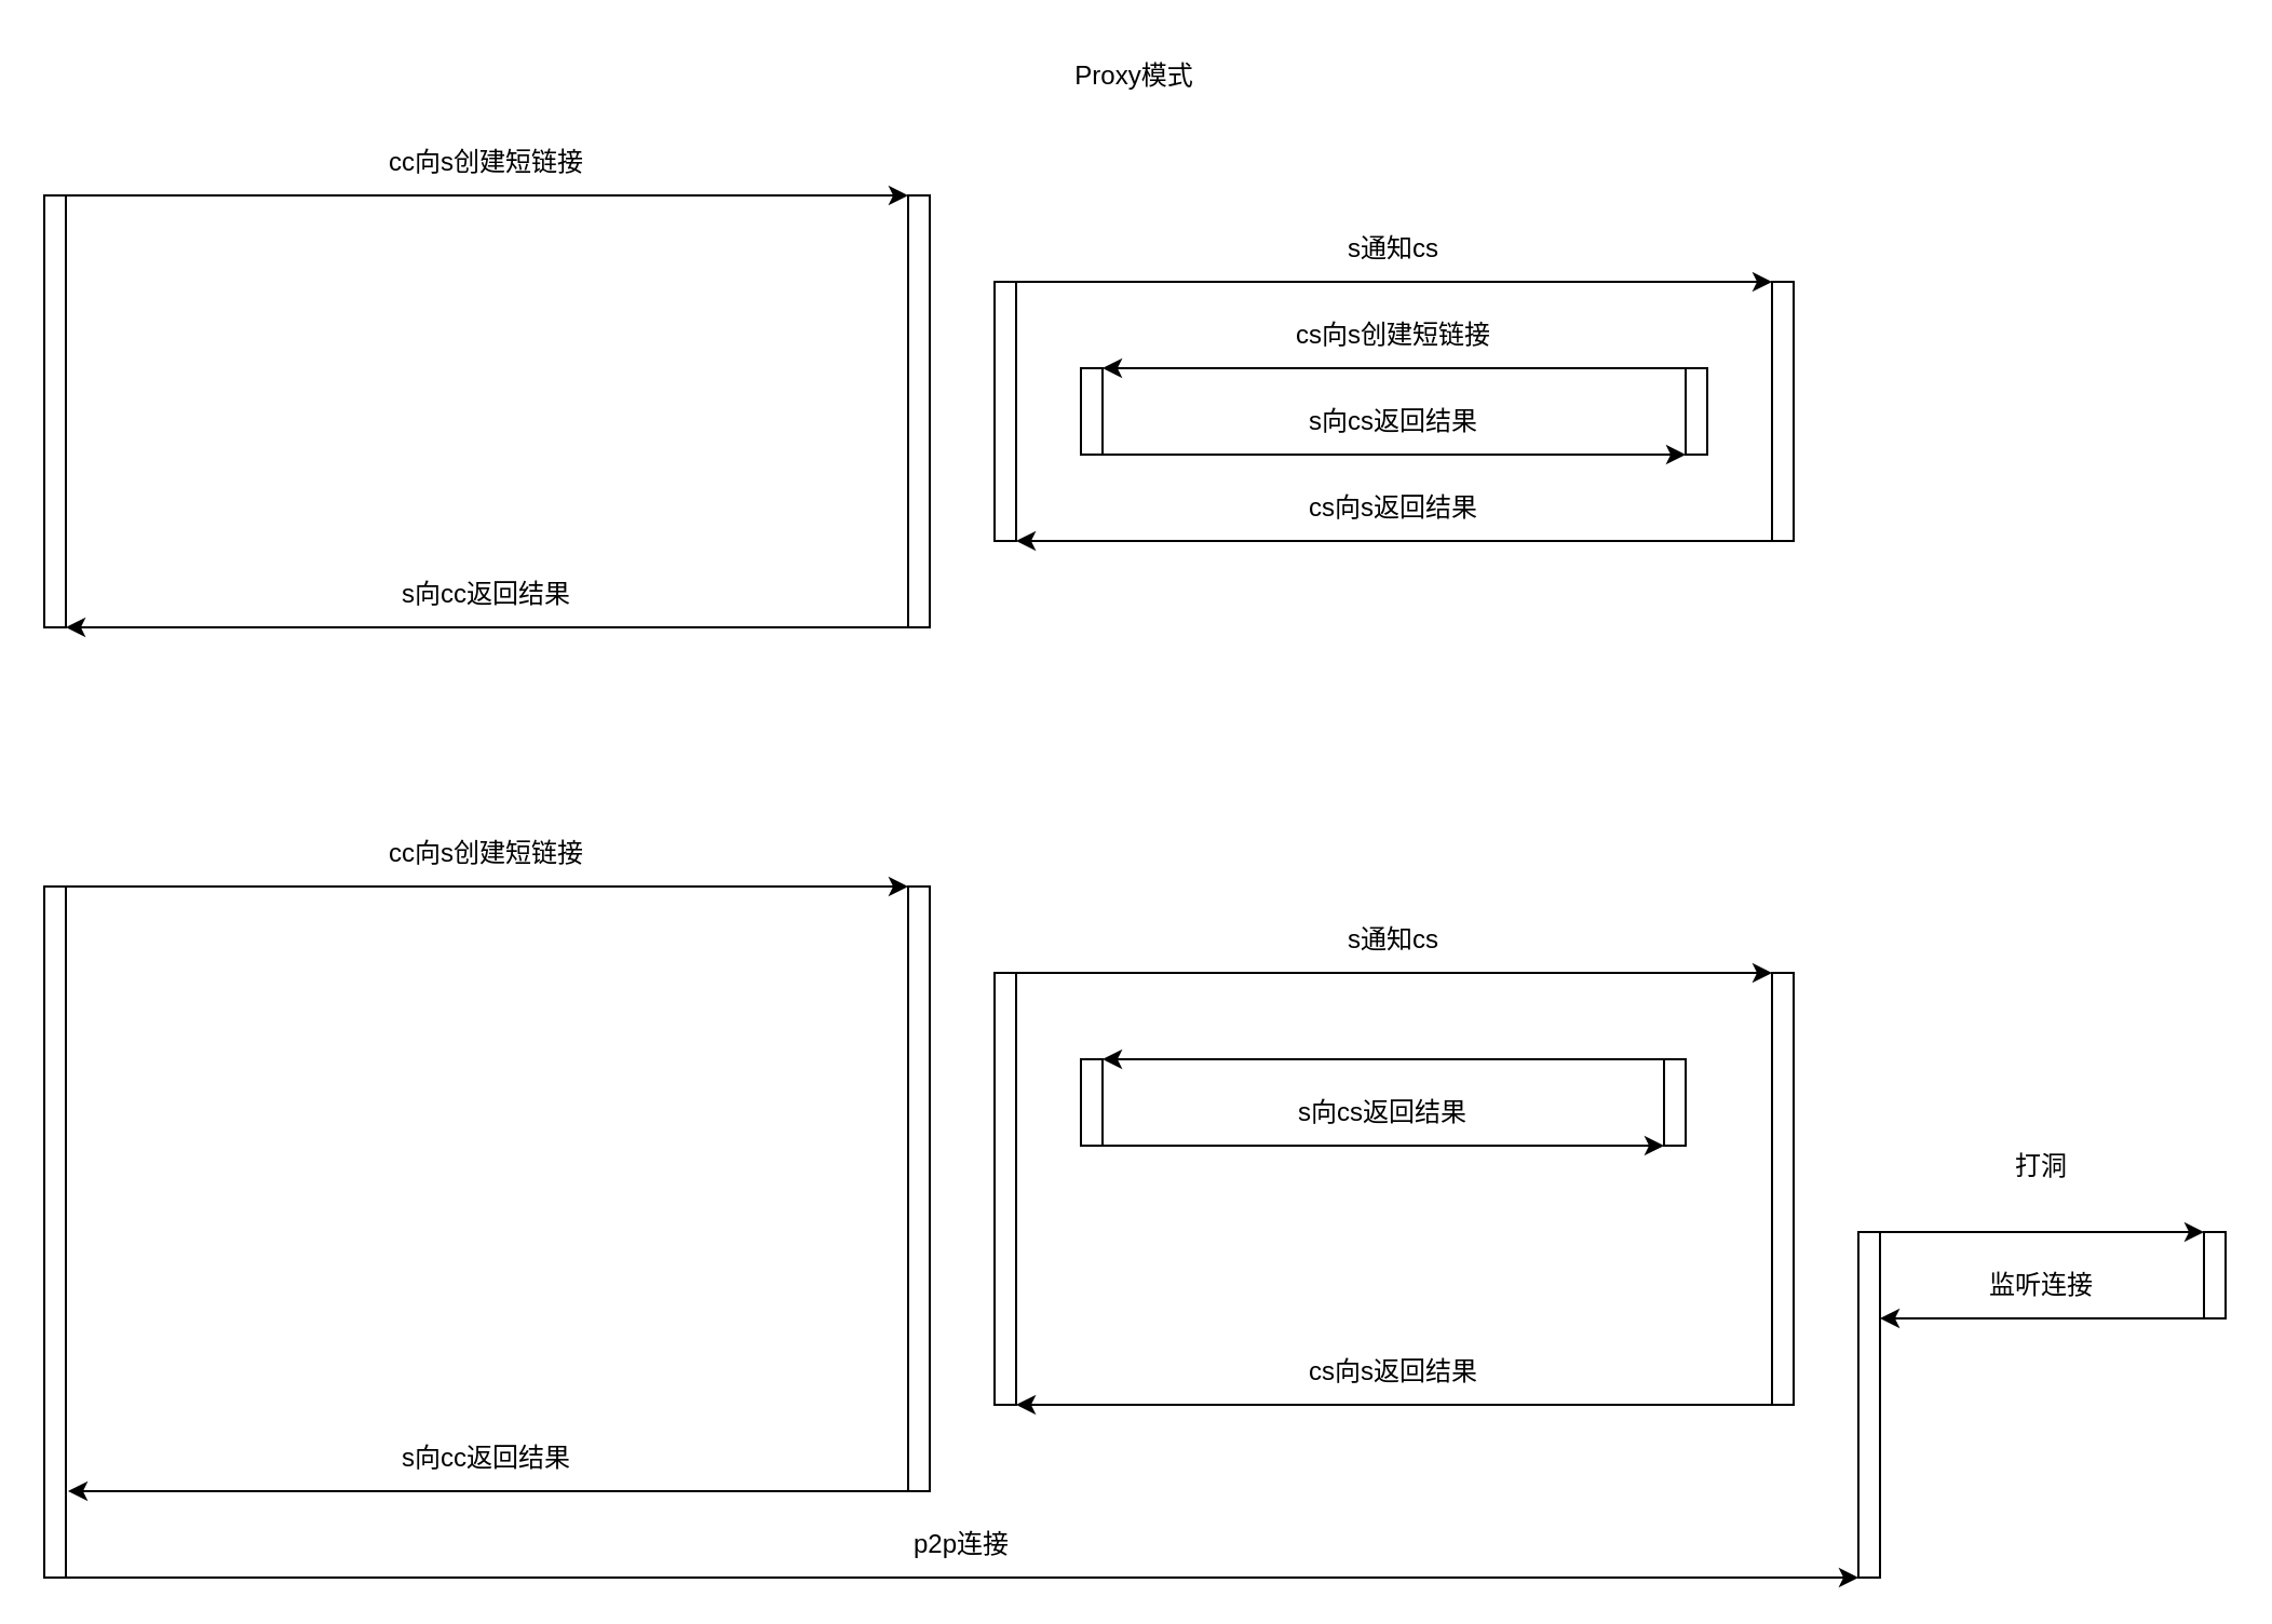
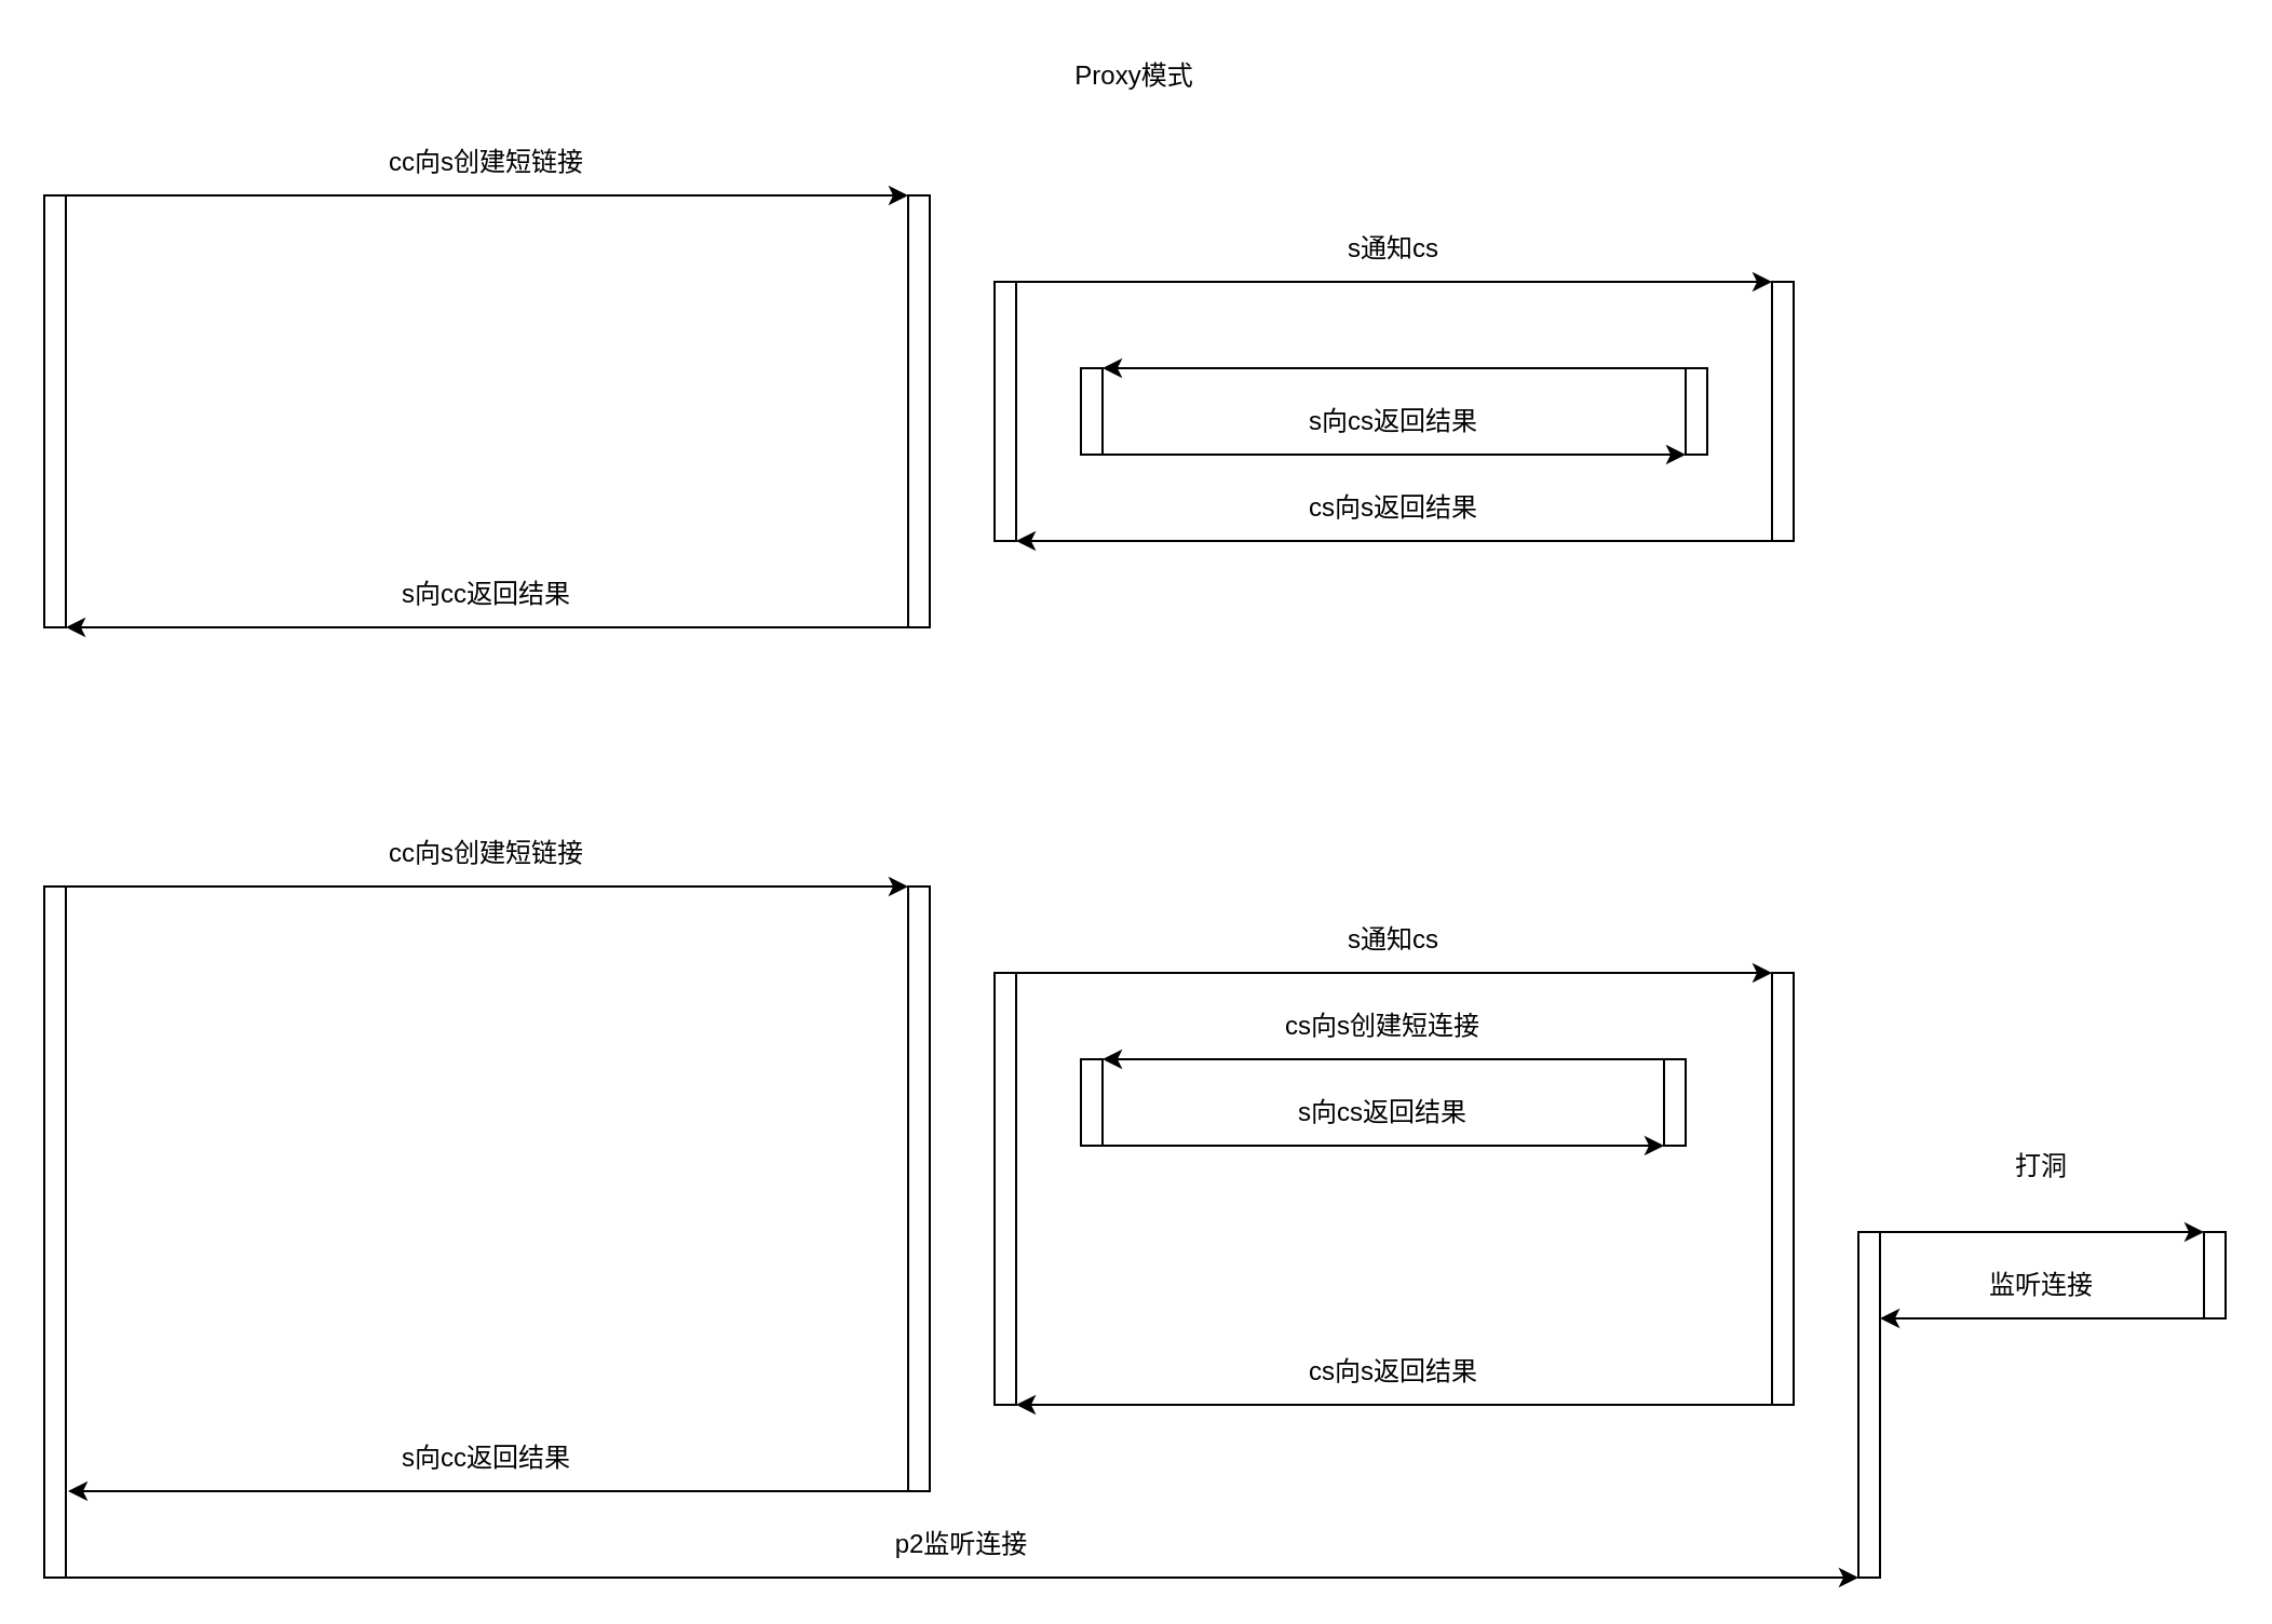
  <mxCell id="0" />
  <mxCell id="1" parent="0" />
  <mxCell id="2" value="" style="rounded=0;whiteSpace=wrap;html=1;" parent="1" vertex="1"><mxGeometry x="20" y="90" width="10" height="200" as="geometry" /></mxCell>
  <mxCell id="3" value="" style="rounded=0;whiteSpace=wrap;html=1;" parent="1" vertex="1"><mxGeometry x="420" y="90" width="10" height="200" as="geometry" /></mxCell>
  <mxCell id="4" value="" style="rounded=0;whiteSpace=wrap;html=1;" parent="1" vertex="1"><mxGeometry x="820" y="130" width="10" height="120" as="geometry" /></mxCell>
  <mxCell id="5" value="" style="endArrow=classic;html=1;rounded=0;exitX=1;exitY=0;exitDx=0;exitDy=0;entryX=0;entryY=0;entryDx=0;entryDy=0;" parent="1" source="2" target="3" edge="1"><mxGeometry width="50" height="50" relative="1" as="geometry"><mxPoint x="500" y="500" as="sourcePoint" /><mxPoint x="550" y="450" as="targetPoint" /></mxGeometry></mxCell>
  <mxCell id="6" value="" style="rounded=0;whiteSpace=wrap;html=1;" parent="1" vertex="1"><mxGeometry x="460" y="130" width="10" height="120" as="geometry" /></mxCell>
  <mxCell id="7" value="" style="endArrow=classic;html=1;rounded=0;exitX=1;exitY=0;exitDx=0;exitDy=0;entryX=0;entryY=0;entryDx=0;entryDy=0;" parent="1" source="6" target="4" edge="1"><mxGeometry width="50" height="50" relative="1" as="geometry"><mxPoint x="500" y="500" as="sourcePoint" /><mxPoint x="550" y="450" as="targetPoint" /></mxGeometry></mxCell>
  <mxCell id="8" value="" style="rounded=0;whiteSpace=wrap;html=1;" parent="1" vertex="1"><mxGeometry x="500" y="170" width="10" height="40" as="geometry" /></mxCell>
  <mxCell id="9" value="" style="rounded=0;whiteSpace=wrap;html=1;" parent="1" vertex="1"><mxGeometry x="780" y="170" width="10" height="40" as="geometry" /></mxCell>
  <mxCell id="10" value="" style="endArrow=classic;html=1;rounded=0;entryX=1;entryY=0;entryDx=0;entryDy=0;exitX=0;exitY=0;exitDx=0;exitDy=0;" parent="1" source="9" target="8" edge="1"><mxGeometry width="50" height="50" relative="1" as="geometry"><mxPoint x="630" y="250" as="sourcePoint" /><mxPoint x="550" y="450" as="targetPoint" /></mxGeometry></mxCell>
  <mxCell id="11" value="" style="endArrow=classic;html=1;rounded=0;exitX=1;exitY=1;exitDx=0;exitDy=0;entryX=0;entryY=1;entryDx=0;entryDy=0;" parent="1" source="8" target="9" edge="1"><mxGeometry width="50" height="50" relative="1" as="geometry"><mxPoint x="500" y="500" as="sourcePoint" /><mxPoint x="600" y="250" as="targetPoint" /></mxGeometry></mxCell>
  <mxCell id="12" value="" style="endArrow=classic;html=1;rounded=0;exitX=0;exitY=1;exitDx=0;exitDy=0;entryX=1;entryY=1;entryDx=0;entryDy=0;" parent="1" source="4" target="6" edge="1"><mxGeometry width="50" height="50" relative="1" as="geometry"><mxPoint x="500" y="500" as="sourcePoint" /><mxPoint x="550" y="450" as="targetPoint" /></mxGeometry></mxCell>
  <mxCell id="13" value="" style="endArrow=classic;html=1;rounded=0;exitX=0;exitY=1;exitDx=0;exitDy=0;entryX=1;entryY=1;entryDx=0;entryDy=0;" parent="1" source="3" target="2" edge="1"><mxGeometry width="50" height="50" relative="1" as="geometry"><mxPoint x="500" y="500" as="sourcePoint" /><mxPoint x="550" y="450" as="targetPoint" /></mxGeometry></mxCell>
  <mxCell id="14" value="cc向s创建短链接" style="text;html=1;strokeColor=none;fillColor=none;align=center;verticalAlign=middle;whiteSpace=wrap;rounded=0;" parent="1" vertex="1"><mxGeometry x="20" y="60" width="410" height="30" as="geometry" /></mxCell>
  <mxCell id="15" value="s通知cs" style="text;html=1;strokeColor=none;fillColor=none;align=center;verticalAlign=middle;whiteSpace=wrap;rounded=0;" parent="1" vertex="1"><mxGeometry x="460" y="100" width="370" height="30" as="geometry" /></mxCell>
- <mxCell id="16" value="cs向s创建短链接" style="text;html=1;strokeColor=none;fillColor=none;align=center;verticalAlign=middle;whiteSpace=wrap;rounded=0;" parent="1" vertex="1"><mxGeometry x="500" y="140" width="290" height="30" as="geometry" /></mxCell>
  <mxCell id="17" value="s向cs返回结果" style="text;html=1;strokeColor=none;fillColor=none;align=center;verticalAlign=middle;whiteSpace=wrap;rounded=0;" parent="1" vertex="1"><mxGeometry x="500" y="180" width="290" height="30" as="geometry" /></mxCell>
  <mxCell id="18" value="cs向s返回结果" style="text;html=1;strokeColor=none;fillColor=none;align=center;verticalAlign=middle;whiteSpace=wrap;rounded=0;" parent="1" vertex="1"><mxGeometry x="460" y="220" width="370" height="30" as="geometry" /></mxCell>
  <mxCell id="19" value="s向cc返回结果" style="text;html=1;strokeColor=none;fillColor=none;align=center;verticalAlign=middle;whiteSpace=wrap;rounded=0;" parent="1" vertex="1"><mxGeometry x="20" y="260" width="410" height="30" as="geometry" /></mxCell>
  <mxCell id="20" value="Proxy模式" style="text;html=1;strokeColor=none;fillColor=none;align=center;verticalAlign=middle;whiteSpace=wrap;rounded=0;" vertex="1" parent="1"><mxGeometry x="105" y="20" width="840" height="30" as="geometry" /></mxCell>
  <mxCell id="21" value="" style="rounded=0;whiteSpace=wrap;html=1;" vertex="1" parent="1"><mxGeometry x="20" y="410" width="10" height="320" as="geometry" /></mxCell>
  <mxCell id="22" value="" style="rounded=0;whiteSpace=wrap;html=1;" vertex="1" parent="1"><mxGeometry x="420" y="410" width="10" height="280" as="geometry" /></mxCell>
  <mxCell id="23" value="" style="rounded=0;whiteSpace=wrap;html=1;" vertex="1" parent="1"><mxGeometry x="820" y="450" width="10" height="200" as="geometry" /></mxCell>
  <mxCell id="24" value="" style="endArrow=classic;html=1;rounded=0;exitX=1;exitY=0;exitDx=0;exitDy=0;" edge="1" parent="1" source="21"><mxGeometry width="50" height="50" relative="1" as="geometry"><mxPoint x="500" y="450" as="sourcePoint" /><mxPoint x="420" y="410" as="targetPoint" /></mxGeometry></mxCell>
  <mxCell id="25" value="cc向s创建短链接" style="text;html=1;strokeColor=none;fillColor=none;align=center;verticalAlign=middle;whiteSpace=wrap;rounded=0;" vertex="1" parent="1"><mxGeometry x="20" y="380" width="410" height="30" as="geometry" /></mxCell>
  <mxCell id="26" value="" style="rounded=0;whiteSpace=wrap;html=1;" vertex="1" parent="1"><mxGeometry x="460" y="450" width="10" height="200" as="geometry" /></mxCell>
  <mxCell id="27" value="" style="endArrow=classic;html=1;rounded=0;exitX=1;exitY=0;exitDx=0;exitDy=0;entryX=0;entryY=0;entryDx=0;entryDy=0;" edge="1" parent="1" source="26" target="23"><mxGeometry width="50" height="50" relative="1" as="geometry"><mxPoint x="500" y="340" as="sourcePoint" /><mxPoint x="550" y="290" as="targetPoint" /></mxGeometry></mxCell>
  <mxCell id="28" value="s通知cs" style="text;html=1;strokeColor=none;fillColor=none;align=center;verticalAlign=middle;whiteSpace=wrap;rounded=0;" vertex="1" parent="1"><mxGeometry x="460" y="420" width="370" height="30" as="geometry" /></mxCell>
  <mxCell id="29" value="" style="rounded=0;whiteSpace=wrap;html=1;" vertex="1" parent="1"><mxGeometry x="500" y="490" width="10" height="40" as="geometry" /></mxCell>
  <mxCell id="30" value="" style="rounded=0;whiteSpace=wrap;html=1;" vertex="1" parent="1"><mxGeometry x="770" y="490" width="10" height="40" as="geometry" /></mxCell>
  <mxCell id="31" value="" style="endArrow=classic;html=1;rounded=0;entryX=1;entryY=0;entryDx=0;entryDy=0;exitX=0;exitY=0;exitDx=0;exitDy=0;" edge="1" parent="1" source="30" target="29"><mxGeometry width="50" height="50" relative="1" as="geometry"><mxPoint x="600" y="510" as="sourcePoint" /><mxPoint x="550" y="390" as="targetPoint" /></mxGeometry></mxCell>
  <mxCell id="32" value="" style="endArrow=classic;html=1;rounded=0;exitX=0.75;exitY=1;exitDx=0;exitDy=0;entryX=0;entryY=1;entryDx=0;entryDy=0;" edge="1" parent="1" source="29" target="30"><mxGeometry width="50" height="50" relative="1" as="geometry"><mxPoint x="500" y="440" as="sourcePoint" /><mxPoint x="550" y="390" as="targetPoint" /></mxGeometry></mxCell>
+ <mxCell id="33" value="cs向s创建短连接" style="text;html=1;strokeColor=none;fillColor=none;align=center;verticalAlign=middle;whiteSpace=wrap;rounded=0;" vertex="1" parent="1"><mxGeometry x="500" y="460" width="280" height="30" as="geometry" /></mxCell>
  <mxCell id="34" value="s向cs返回结果" style="text;html=1;strokeColor=none;fillColor=none;align=center;verticalAlign=middle;whiteSpace=wrap;rounded=0;" vertex="1" parent="1"><mxGeometry x="500" y="500" width="280" height="30" as="geometry" /></mxCell>
  <mxCell id="35" value="" style="rounded=0;whiteSpace=wrap;html=1;" vertex="1" parent="1"><mxGeometry x="860" y="570" width="10" height="160" as="geometry" /></mxCell>
  <mxCell id="36" value="" style="rounded=0;whiteSpace=wrap;html=1;" vertex="1" parent="1"><mxGeometry x="1020" y="570" width="10" height="40" as="geometry" /></mxCell>
  <mxCell id="37" value="打洞" style="text;html=1;strokeColor=none;fillColor=none;align=center;verticalAlign=middle;whiteSpace=wrap;rounded=0;" vertex="1" parent="1"><mxGeometry x="860" y="525" width="170" height="30" as="geometry" /></mxCell>
  <mxCell id="38" value="" style="endArrow=classic;html=1;rounded=0;exitX=1;exitY=0;exitDx=0;exitDy=0;entryX=0;entryY=0;entryDx=0;entryDy=0;" edge="1" parent="1" source="35" target="36"><mxGeometry width="50" height="50" relative="1" as="geometry"><mxPoint x="890" y="600" as="sourcePoint" /><mxPoint x="650" y="580" as="targetPoint" /></mxGeometry></mxCell>
  <mxCell id="39" value="监听连接" style="text;html=1;strokeColor=none;fillColor=none;align=center;verticalAlign=middle;whiteSpace=wrap;rounded=0;" vertex="1" parent="1"><mxGeometry x="860" y="580" width="170" height="30" as="geometry" /></mxCell>
  <mxCell id="40" value="" style="endArrow=classic;html=1;rounded=0;exitX=0;exitY=1;exitDx=0;exitDy=0;entryX=1;entryY=1;entryDx=0;entryDy=0;" edge="1" parent="1" source="23" target="26"><mxGeometry width="50" height="50" relative="1" as="geometry"><mxPoint x="740" y="630" as="sourcePoint" /><mxPoint x="650" y="680" as="targetPoint" /></mxGeometry></mxCell>
  <mxCell id="41" value="cs向s返回结果" style="text;html=1;strokeColor=none;fillColor=none;align=center;verticalAlign=middle;whiteSpace=wrap;rounded=0;" vertex="1" parent="1"><mxGeometry x="460" y="620" width="370" height="30" as="geometry" /></mxCell>
  <mxCell id="42" value="" style="endArrow=classic;html=1;rounded=0;exitX=0;exitY=1;exitDx=0;exitDy=0;entryX=1.1;entryY=0.875;entryDx=0;entryDy=0;entryPerimeter=0;" edge="1" parent="1" source="22" target="21"><mxGeometry width="50" height="50" relative="1" as="geometry"><mxPoint x="600" y="720" as="sourcePoint" /><mxPoint x="650" y="670" as="targetPoint" /></mxGeometry></mxCell>
  <mxCell id="43" value="s向cc返回结果" style="text;html=1;strokeColor=none;fillColor=none;align=center;verticalAlign=middle;whiteSpace=wrap;rounded=0;" vertex="1" parent="1"><mxGeometry x="20" y="660" width="410" height="30" as="geometry" /></mxCell>
  <mxCell id="44" value="" style="endArrow=classic;html=1;rounded=0;exitX=0;exitY=1;exitDx=0;exitDy=0;entryX=1;entryY=0.25;entryDx=0;entryDy=0;" edge="1" parent="1" source="36" target="35"><mxGeometry width="50" height="50" relative="1" as="geometry"><mxPoint x="1000" y="650" as="sourcePoint" /><mxPoint x="890" y="630" as="targetPoint" /></mxGeometry></mxCell>
  <mxCell id="45" value="" style="endArrow=classic;html=1;rounded=0;exitX=1;exitY=1;exitDx=0;exitDy=0;entryX=0;entryY=1;entryDx=0;entryDy=0;" edge="1" parent="1" source="21" target="35"><mxGeometry width="50" height="50" relative="1" as="geometry"><mxPoint x="140" y="790" as="sourcePoint" /><mxPoint x="650" y="660" as="targetPoint" /></mxGeometry></mxCell>
- <mxCell id="46" value="p2p连接" style="text;html=1;strokeColor=none;fillColor=none;align=center;verticalAlign=middle;whiteSpace=wrap;rounded=0;" vertex="1" parent="1"><mxGeometry x="20" y="700" width="850" height="30" as="geometry" /></mxCell>
+ <mxCell id="46" value="p2监听连接" style="text;html=1;strokeColor=none;fillColor=none;align=center;verticalAlign=middle;whiteSpace=wrap;rounded=0;" vertex="1" parent="1"><mxGeometry x="20" y="700" width="850" height="30" as="geometry" /></mxCell>
